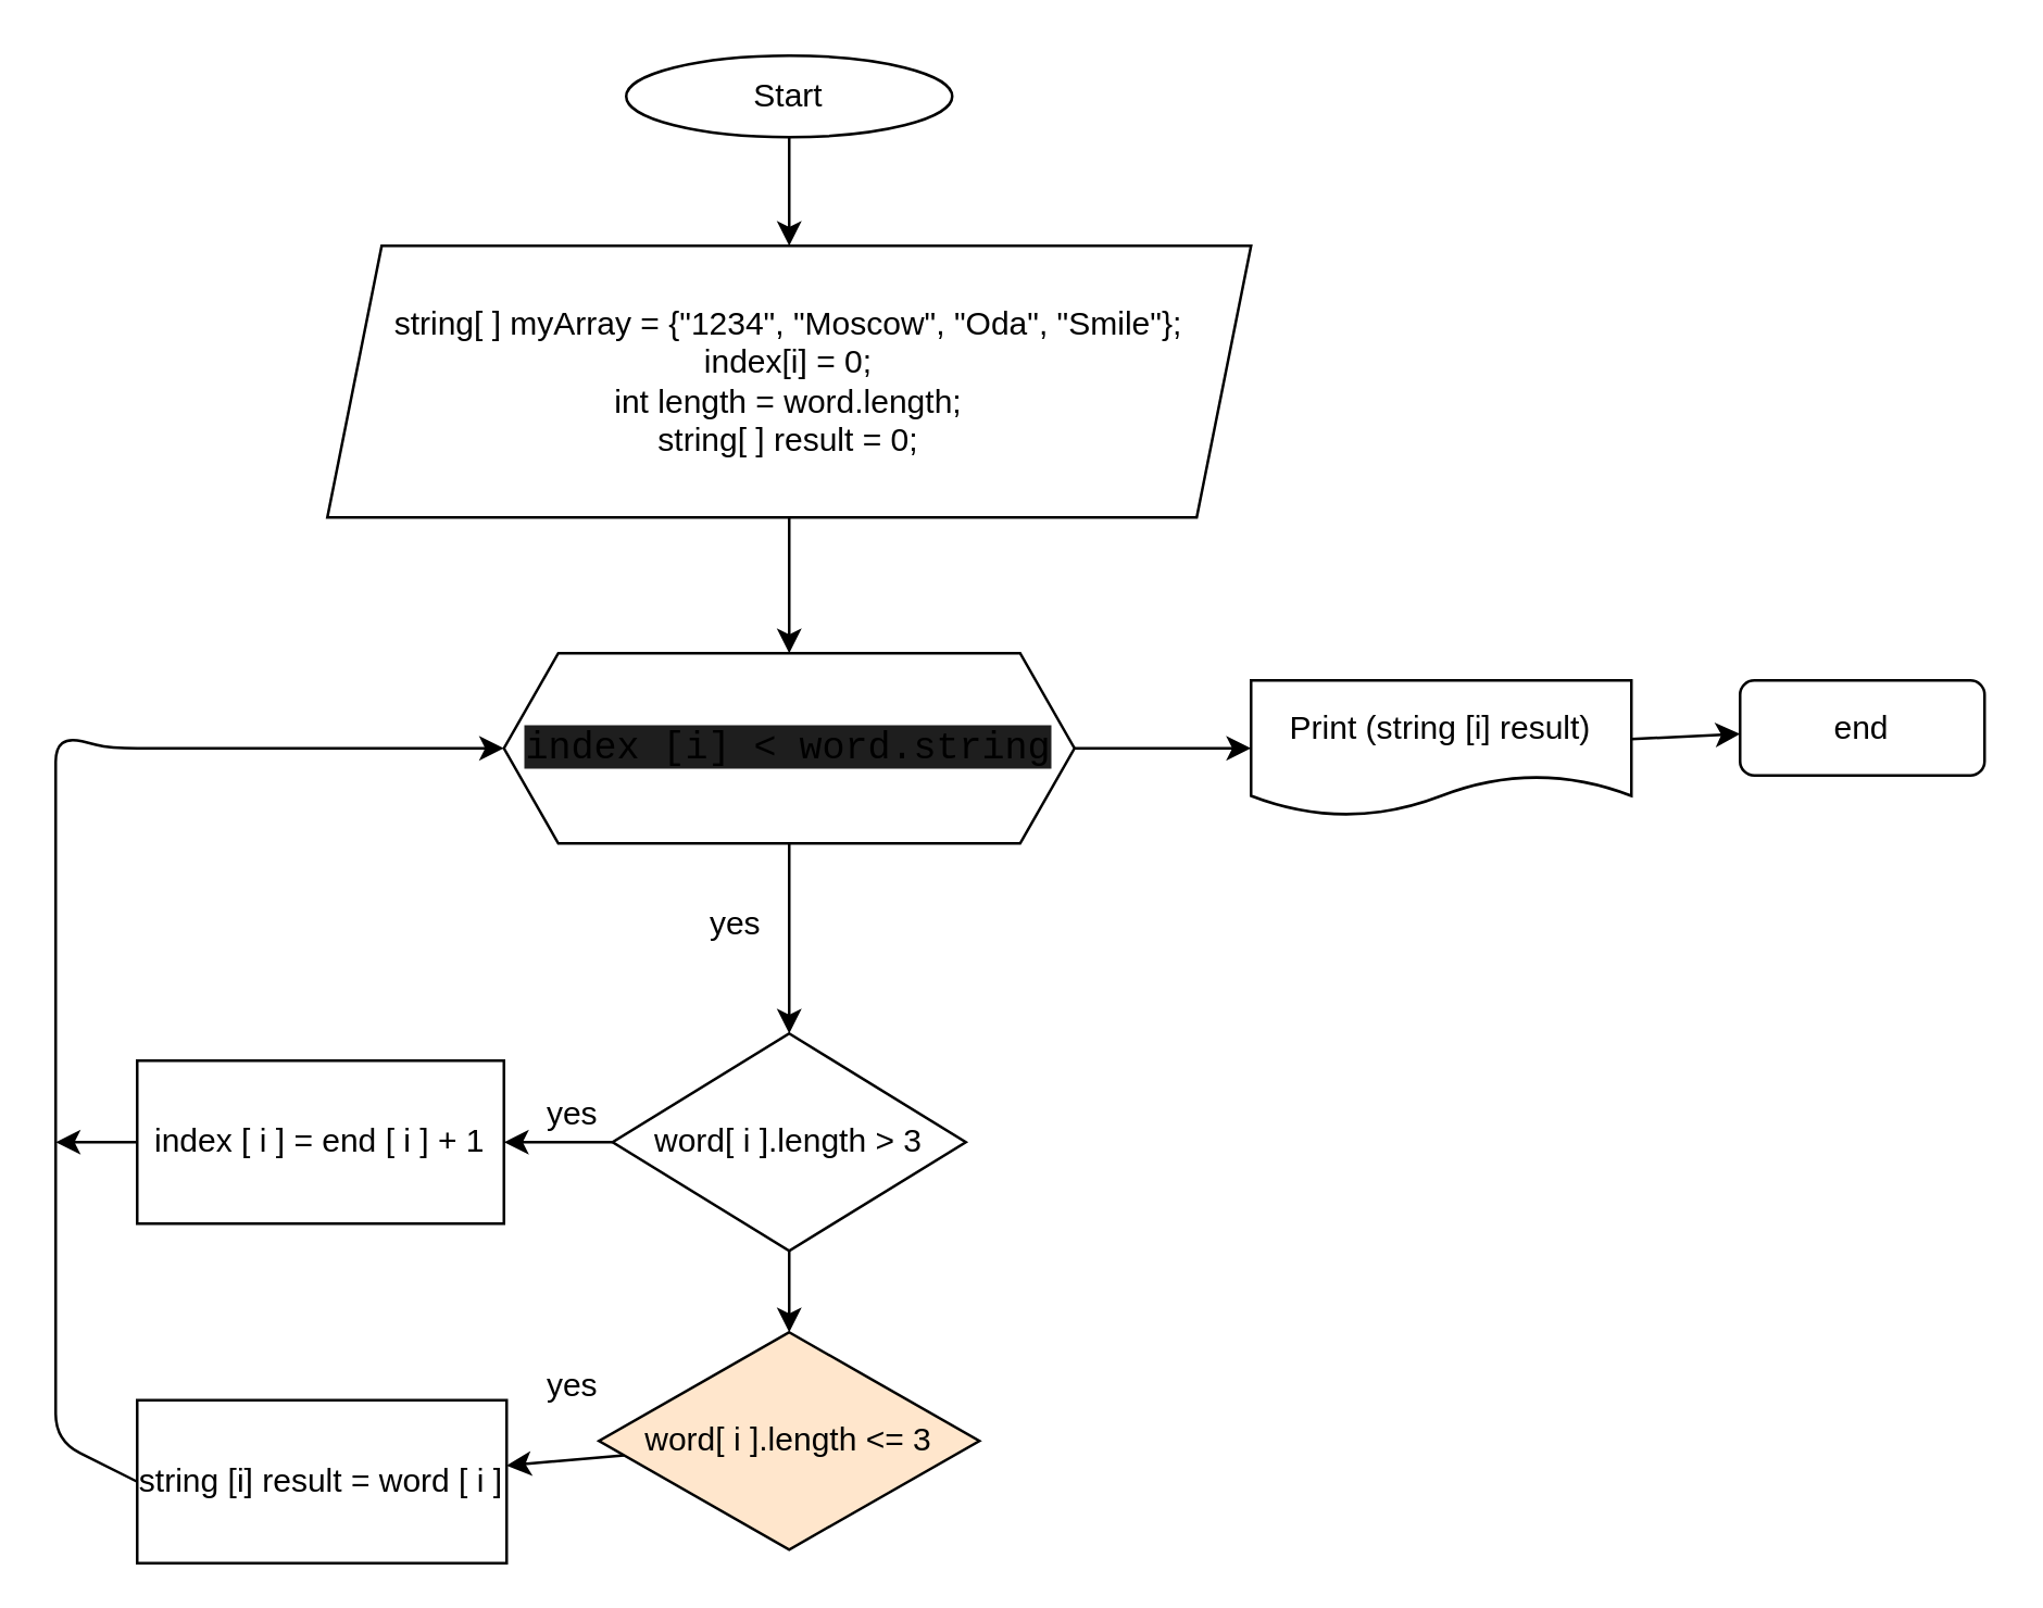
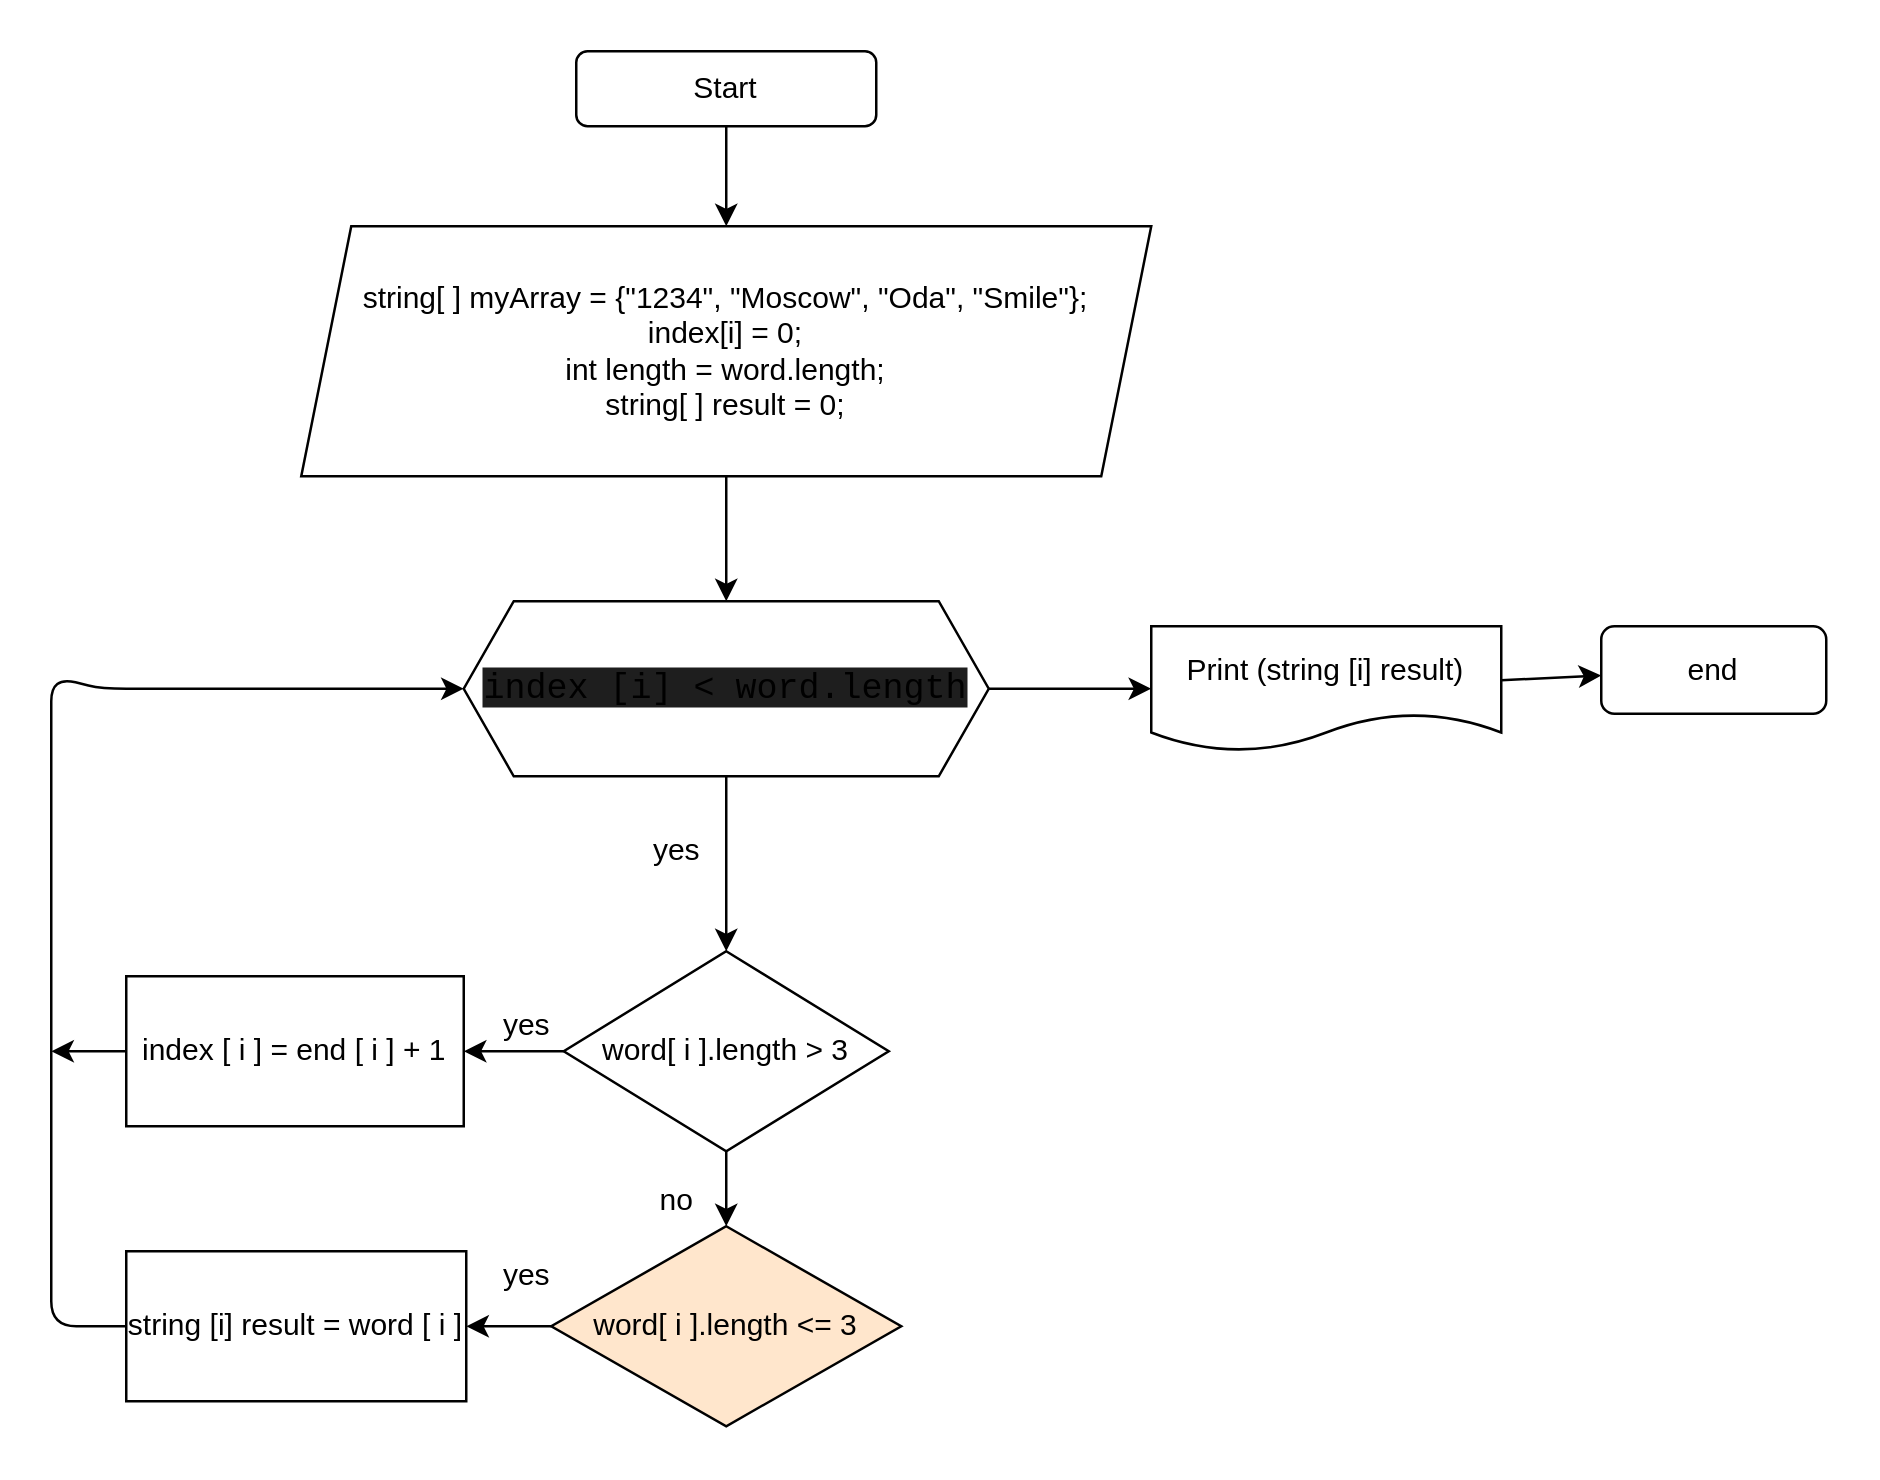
  <mxCell id="0" />
  <mxCell id="1" parent="0" />
  <mxCell id="2" value="" style="edgeStyle=none;html=1;" edge="1" parent="1" source="3" target="5"><mxGeometry relative="1" as="geometry" /></mxCell>
- <mxCell id="3" value="Start" style="ellipse;whiteSpace=wrap;html=1;" parent="1" vertex="1"><mxGeometry x="230" width="120" height="30" as="geometry" y="20" /></mxCell>
+ <mxCell id="3" value="Start" style="rounded=1;whiteSpace=wrap;html=1;" parent="1" vertex="1"><mxGeometry x="230" width="120" height="30" as="geometry" y="20" /></mxCell>
  <mxCell id="4" value="" style="edgeStyle=none;html=1;" edge="1" parent="1" source="5"><mxGeometry relative="1" as="geometry"><mxPoint x="290" y="240" as="targetPoint" /></mxGeometry></mxCell>
  <mxCell id="5" value="string[ ] myArray = {&quot;1234&quot;, &quot;Moscow&quot;, &quot;Oda&quot;, &quot;Smile&quot;};&lt;br&gt;index[i] = 0;&lt;br&gt;int length = word.length;&lt;br&gt;string[ ] result = 0;&lt;br&gt;" style="shape=parallelogram;perimeter=parallelogramPerimeter;whiteSpace=wrap;html=1;fixedSize=1;" parent="1" vertex="1"><mxGeometry x="120" y="90" width="340" height="100" as="geometry" /></mxCell>
  <mxCell id="6" value="" style="edgeStyle=none;html=1;" edge="1" parent="1" source="8" target="10"><mxGeometry relative="1" as="geometry" /></mxCell>
  <mxCell id="7" value="" style="edgeStyle=none;html=1;" edge="1" parent="1" source="8" target="20"><mxGeometry relative="1" as="geometry" /></mxCell>
  <mxCell id="8" value="word[ i ].length &amp;gt; 3" style="rhombus;whiteSpace=wrap;html=1;" vertex="1" parent="1"><mxGeometry x="225" y="380" width="130" height="80" as="geometry" /></mxCell>
  <mxCell id="9" value="" style="edgeStyle=none;html=1;" edge="1" parent="1" source="10"><mxGeometry relative="1" as="geometry"><mxPoint x="20" y="420" as="targetPoint" /></mxGeometry></mxCell>
  <mxCell id="10" value="index [ i ] = end [ i ] + 1" style="rounded=0;whiteSpace=wrap;html=1;" vertex="1" parent="1"><mxGeometry x="50" y="390" width="135" height="60" as="geometry" /></mxCell>
  <mxCell id="11" style="edgeStyle=none;html=1;exitX=0;exitY=0.5;exitDx=0;exitDy=0;entryX=0;entryY=0.5;entryDx=0;entryDy=0;" edge="1" parent="1" source="12" target="15"><mxGeometry relative="1" as="geometry"><mxPoint x="180" y="270" as="targetPoint" /><Array as="points"><mxPoint x="20" y="530" /><mxPoint x="20" y="270" /><mxPoint x="40" y="275" /></Array></mxGeometry></mxCell>
- <mxCell id="12" value="string [i] result = word [ i ]" style="rounded=0;whiteSpace=wrap;html=1;" vertex="1" parent="1"><mxGeometry x="50" y="515" width="136" height="60" as="geometry" /></mxCell>
+ <mxCell id="12" value="string [i] result = word [ i ]" style="rounded=0;whiteSpace=wrap;html=1;" vertex="1" parent="1"><mxGeometry x="50" y="500" width="136" height="60" as="geometry" /></mxCell>
  <mxCell id="13" value="" style="edgeStyle=none;html=1;" edge="1" parent="1" source="15" target="8"><mxGeometry relative="1" as="geometry" /></mxCell>
  <mxCell id="14" value="" style="edgeStyle=none;html=1;" edge="1" parent="1" source="15" target="23"><mxGeometry relative="1" as="geometry" /></mxCell>
- <mxCell id="15" value="&lt;span style=&quot;font-family: &amp;#34;consolas&amp;#34; , &amp;#34;courier new&amp;#34; , monospace ; font-size: 14px ; background-color: rgb(30 , 30 , 30)&quot;&gt;index [i] &amp;lt; word.string&lt;/span&gt;" style="shape=hexagon;perimeter=hexagonPerimeter2;whiteSpace=wrap;html=1;fixedSize=1;" vertex="1" parent="1"><mxGeometry x="185" y="240" width="210" height="70" as="geometry" /></mxCell>
+ <mxCell id="15" value="&lt;span style=&quot;font-family: &amp;#34;consolas&amp;#34; , &amp;#34;courier new&amp;#34; , monospace ; font-size: 14px ; background-color: rgb(30 , 30 , 30)&quot;&gt;index [i] &amp;lt; word.length&lt;/span&gt;" style="shape=hexagon;perimeter=hexagonPerimeter2;whiteSpace=wrap;html=1;fixedSize=1;" vertex="1" parent="1"><mxGeometry x="185" y="240" width="210" height="70" as="geometry" /></mxCell>
  <mxCell id="16" value="yes" style="text;html=1;align=center;verticalAlign=middle;resizable=0;points=[];autosize=1;strokeColor=none;fillColor=none;" vertex="1" parent="1"><mxGeometry x="255" y="330" width="30" height="20" as="geometry" /></mxCell>
  <mxCell id="17" value="yes" style="text;html=1;align=center;verticalAlign=middle;resizable=0;points=[];autosize=1;strokeColor=none;fillColor=none;" vertex="1" parent="1"><mxGeometry x="195" y="400" width="30" height="20" as="geometry" /></mxCell>
+ <mxCell id="18" value="no" style="text;html=1;align=center;verticalAlign=middle;resizable=0;points=[];autosize=1;strokeColor=none;fillColor=none;" vertex="1" parent="1"><mxGeometry x="255" y="470" width="30" height="20" as="geometry" /></mxCell>
  <mxCell id="19" value="" style="edgeStyle=none;html=1;" edge="1" parent="1" source="20" target="12"><mxGeometry relative="1" as="geometry" /></mxCell>
  <mxCell id="20" value="&lt;span&gt;word[ i ].length &amp;lt;= 3&lt;/span&gt;" style="rhombus;whiteSpace=wrap;html=1;fillColor=#ffe6cc;" vertex="1" parent="1"><mxGeometry x="220" y="490" width="140" height="80" as="geometry" /></mxCell>
  <mxCell id="21" value="yes" style="text;html=1;align=center;verticalAlign=middle;resizable=0;points=[];autosize=1;strokeColor=none;fillColor=none;" vertex="1" parent="1"><mxGeometry x="195" y="500" width="30" height="20" as="geometry" /></mxCell>
  <mxCell id="22" value="" style="edgeStyle=none;html=1;" edge="1" parent="1" source="23" target="24"><mxGeometry relative="1" as="geometry" /></mxCell>
  <mxCell id="23" value="Print (string [i] result)" style="shape=document;whiteSpace=wrap;html=1;boundedLbl=1;" vertex="1" parent="1"><mxGeometry x="460" y="250" width="140" height="50" as="geometry" /></mxCell>
  <mxCell id="24" value="end" style="rounded=1;whiteSpace=wrap;html=1;" vertex="1" parent="1"><mxGeometry x="640" y="250" width="90" height="35" as="geometry" /></mxCell>
